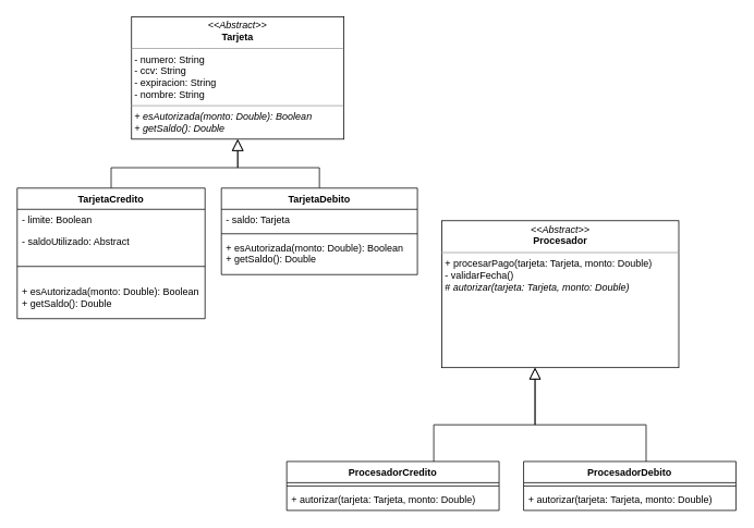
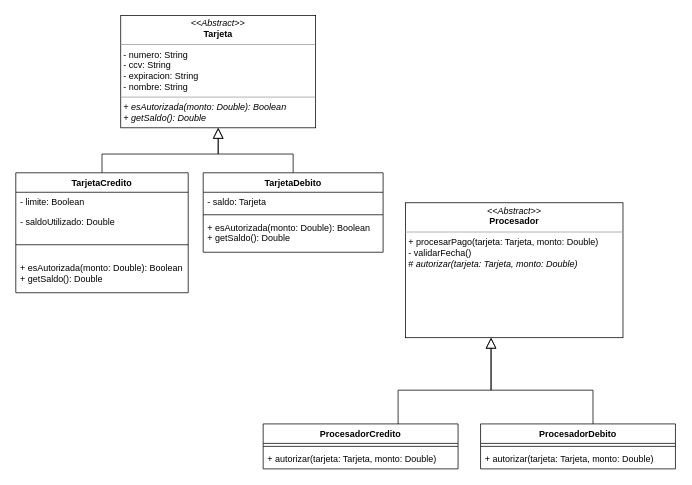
  <mxCell id="0" />
  <mxCell id="1" parent="0" />
  <mxCell id="2" value="&lt;p style=&quot;margin: 0px ; margin-top: 4px ; text-align: center&quot;&gt;&lt;i&gt;&amp;lt;&amp;lt;Abstract&amp;gt;&amp;gt;&lt;/i&gt;&lt;br&gt;&lt;b&gt;Procesador&lt;/b&gt;&lt;/p&gt;&lt;hr size=&quot;1&quot;&gt;&lt;p style=&quot;margin: 0px ; margin-left: 4px&quot;&gt;&lt;/p&gt;&lt;p style=&quot;margin: 0px ; margin-left: 4px&quot;&gt;+ procesarPago(tarjeta: Tarjeta, monto: Double)&lt;br&gt;- validarFecha()&lt;br&gt;# &lt;i&gt;autorizar(tarjeta: Tarjeta, monto: Double)&lt;/i&gt;&lt;/p&gt;" style="verticalAlign=top;align=left;overflow=fill;fontSize=12;fontFamily=Helvetica;html=1;" vertex="1" parent="1"><mxGeometry x="540" y="270" width="290" height="180" as="geometry" /></mxCell>
  <mxCell id="3" style="edgeStyle=orthogonalEdgeStyle;rounded=0;orthogonalLoop=1;jettySize=auto;html=1;endArrow=block;endFill=0;startSize=10;endSize=12;" edge="1" parent="1" source="4" target="2"><mxGeometry relative="1" as="geometry"><Array as="points"><mxPoint x="530" y="520" /><mxPoint x="654" y="520" /></Array></mxGeometry></mxCell>
  <mxCell id="4" value="ProcesadorCredito" style="swimlane;fontStyle=1;align=center;verticalAlign=top;childLayout=stackLayout;horizontal=1;startSize=26;horizontalStack=0;resizeParent=1;resizeParentMax=0;resizeLast=0;collapsible=1;marginBottom=0;" vertex="1" parent="1"><mxGeometry x="350" y="565" width="260" height="60" as="geometry" /></mxCell>
  <mxCell id="5" value="" style="line;strokeWidth=1;fillColor=none;align=left;verticalAlign=middle;spacingTop=-1;spacingLeft=3;spacingRight=3;rotatable=0;labelPosition=right;points=[];portConstraint=eastwest;" vertex="1" parent="4"><mxGeometry y="26" width="260" height="8" as="geometry" /></mxCell>
  <mxCell id="6" value="+ autorizar(tarjeta: Tarjeta, monto: Double)" style="text;strokeColor=none;fillColor=none;align=left;verticalAlign=top;spacingLeft=4;spacingRight=4;overflow=hidden;rotatable=0;points=[[0,0.5],[1,0.5]];portConstraint=eastwest;" vertex="1" parent="4"><mxGeometry y="34" width="260" height="26" as="geometry" /></mxCell>
  <mxCell id="7" style="edgeStyle=orthogonalEdgeStyle;rounded=0;orthogonalLoop=1;jettySize=auto;html=1;startSize=10;endArrow=block;endFill=0;endSize=12;" edge="1" parent="1" source="8" target="2"><mxGeometry relative="1" as="geometry"><Array as="points"><mxPoint x="790" y="520" /><mxPoint x="654" y="520" /></Array></mxGeometry></mxCell>
  <mxCell id="8" value="ProcesadorDebito" style="swimlane;fontStyle=1;align=center;verticalAlign=top;childLayout=stackLayout;horizontal=1;startSize=26;horizontalStack=0;resizeParent=1;resizeParentMax=0;resizeLast=0;collapsible=1;marginBottom=0;" vertex="1" parent="1"><mxGeometry x="640" y="565" width="260" height="60" as="geometry" /></mxCell>
  <mxCell id="9" value="" style="line;strokeWidth=1;fillColor=none;align=left;verticalAlign=middle;spacingTop=-1;spacingLeft=3;spacingRight=3;rotatable=0;labelPosition=right;points=[];portConstraint=eastwest;" vertex="1" parent="8"><mxGeometry y="26" width="260" height="8" as="geometry" /></mxCell>
  <mxCell id="10" value="+ autorizar(tarjeta: Tarjeta, monto: Double)" style="text;strokeColor=none;fillColor=none;align=left;verticalAlign=top;spacingLeft=4;spacingRight=4;overflow=hidden;rotatable=0;points=[[0,0.5],[1,0.5]];portConstraint=eastwest;" vertex="1" parent="8"><mxGeometry y="34" width="260" height="26" as="geometry" /></mxCell>
  <mxCell id="11" value="&lt;p style=&quot;margin: 0px ; margin-top: 4px ; text-align: center&quot;&gt;&lt;i&gt;&amp;lt;&amp;lt;Abstract&amp;gt;&amp;gt;&lt;/i&gt;&lt;br&gt;&lt;b&gt;Tarjeta&lt;/b&gt;&lt;/p&gt;&lt;hr size=&quot;1&quot;&gt;&lt;p style=&quot;margin: 0px ; margin-left: 4px&quot;&gt;- numero: String&lt;br&gt;- ccv: String&lt;br&gt;- expiracion: String&lt;br&gt;- nombre: String&lt;/p&gt;&lt;hr size=&quot;1&quot;&gt;&lt;p style=&quot;margin: 0px ; margin-left: 4px&quot;&gt;&lt;i&gt;+ esAutorizada(monto: Double): Boolean&lt;/i&gt;&lt;/p&gt;&lt;p style=&quot;margin: 0px ; margin-left: 4px&quot;&gt;&lt;i&gt;+ getSaldo(): Double&lt;/i&gt;&lt;/p&gt;&lt;p style=&quot;margin: 0px ; margin-left: 4px&quot;&gt;&lt;i&gt;&lt;br&gt;&lt;/i&gt;&lt;/p&gt;" style="verticalAlign=top;align=left;overflow=fill;fontSize=12;fontFamily=Helvetica;html=1;" vertex="1" parent="1"><mxGeometry x="160" y="20" width="260" height="150" as="geometry" /></mxCell>
  <mxCell id="12" style="edgeStyle=orthogonalEdgeStyle;rounded=0;orthogonalLoop=1;jettySize=auto;html=1;entryX=0.5;entryY=1;entryDx=0;entryDy=0;startSize=10;endArrow=block;endFill=0;endSize=12;" edge="1" parent="1" source="13" target="11"><mxGeometry relative="1" as="geometry" /></mxCell>
  <mxCell id="13" value="TarjetaCredito" style="swimlane;fontStyle=1;align=center;verticalAlign=top;childLayout=stackLayout;horizontal=1;startSize=26;horizontalStack=0;resizeParent=1;resizeParentMax=0;resizeLast=0;collapsible=1;marginBottom=0;" vertex="1" parent="1"><mxGeometry x="20" y="230" width="230" height="160" as="geometry" /></mxCell>
  <mxCell id="14" value="- limite: Boolean" style="text;strokeColor=none;fillColor=none;align=left;verticalAlign=top;spacingLeft=4;spacingRight=4;overflow=hidden;rotatable=0;points=[[0,0.5],[1,0.5]];portConstraint=eastwest;" vertex="1" parent="13"><mxGeometry y="26" width="230" height="26" as="geometry" /></mxCell>
- <mxCell id="15" value="- saldoUtilizado: Abstract" style="text;strokeColor=none;fillColor=none;align=left;verticalAlign=top;spacingLeft=4;spacingRight=4;overflow=hidden;rotatable=0;points=[[0,0.5],[1,0.5]];portConstraint=eastwest;" vertex="1" parent="13"><mxGeometry y="52" width="230" height="26" as="geometry" /></mxCell>
+ <mxCell id="15" value="- saldoUtilizado: Double" style="text;strokeColor=none;fillColor=none;align=left;verticalAlign=top;spacingLeft=4;spacingRight=4;overflow=hidden;rotatable=0;points=[[0,0.5],[1,0.5]];portConstraint=eastwest;" vertex="1" parent="13"><mxGeometry y="52" width="230" height="26" as="geometry" /></mxCell>
  <mxCell id="16" value="" style="line;strokeWidth=1;fillColor=none;align=left;verticalAlign=middle;spacingTop=-1;spacingLeft=3;spacingRight=3;rotatable=0;labelPosition=right;points=[];portConstraint=eastwest;" vertex="1" parent="13"><mxGeometry y="78" width="230" height="36" as="geometry" /></mxCell>
  <mxCell id="17" value="+ esAutorizada(monto: Double): Boolean&#10;+ getSaldo(): Double" style="text;strokeColor=none;fillColor=none;align=left;verticalAlign=top;spacingLeft=4;spacingRight=4;overflow=hidden;rotatable=0;points=[[0,0.5],[1,0.5]];portConstraint=eastwest;" vertex="1" parent="13"><mxGeometry y="114" width="230" height="46" as="geometry" /></mxCell>
  <mxCell id="18" style="edgeStyle=orthogonalEdgeStyle;rounded=0;orthogonalLoop=1;jettySize=auto;html=1;startSize=10;endArrow=block;endFill=0;endSize=12;" edge="1" parent="1" source="19" target="11"><mxGeometry relative="1" as="geometry" /></mxCell>
  <mxCell id="19" value="TarjetaDebito" style="swimlane;fontStyle=1;align=center;verticalAlign=top;childLayout=stackLayout;horizontal=1;startSize=26;horizontalStack=0;resizeParent=1;resizeParentMax=0;resizeLast=0;collapsible=1;marginBottom=0;" vertex="1" parent="1"><mxGeometry x="270" y="230" width="240" height="106" as="geometry" /></mxCell>
  <mxCell id="20" value="- saldo: Tarjeta" style="text;strokeColor=none;fillColor=none;align=left;verticalAlign=top;spacingLeft=4;spacingRight=4;overflow=hidden;rotatable=0;points=[[0,0.5],[1,0.5]];portConstraint=eastwest;" vertex="1" parent="19"><mxGeometry y="26" width="240" height="26" as="geometry" /></mxCell>
  <mxCell id="21" value="" style="line;strokeWidth=1;fillColor=none;align=left;verticalAlign=middle;spacingTop=-1;spacingLeft=3;spacingRight=3;rotatable=0;labelPosition=right;points=[];portConstraint=eastwest;" vertex="1" parent="19"><mxGeometry y="52" width="240" height="8" as="geometry" /></mxCell>
  <mxCell id="22" value="+ esAutorizada(monto: Double): Boolean&#10;+ getSaldo(): Double" style="text;strokeColor=none;fillColor=none;align=left;verticalAlign=top;spacingLeft=4;spacingRight=4;overflow=hidden;rotatable=0;points=[[0,0.5],[1,0.5]];portConstraint=eastwest;" vertex="1" parent="19"><mxGeometry y="60" width="240" height="46" as="geometry" /></mxCell>
